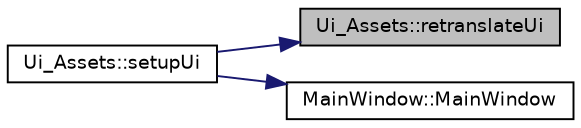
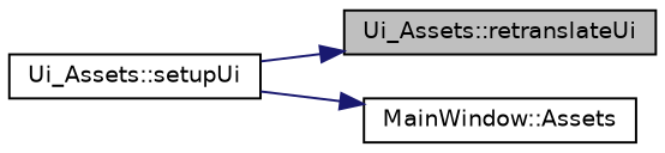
  digraph {
    rankdir=RL
    node [color=black fillcolor=white fontname=Helvetica fontsize=10 shape=record style=filled]
    edge [color=midnightblue dir=back fontname=Helvetica fontsize=10 labelfontname=Helvetica labelfontsize=10 style=solid]
    n1 [fillcolor=grey75 fontcolor=black height=0.2 label="Ui_Assets::retranslateUi" width=0.4]
    n2 [height=0.2 label="Ui_Assets::setupUi" width=0.4]
-   n3 [height=0.2 label="MainWindow::MainWindow" width=0.4]
+   n3 [height=0.2 label="MainWindow::Assets" width=0.4]
    n1 -> n2
    n3 -> n2
  }
